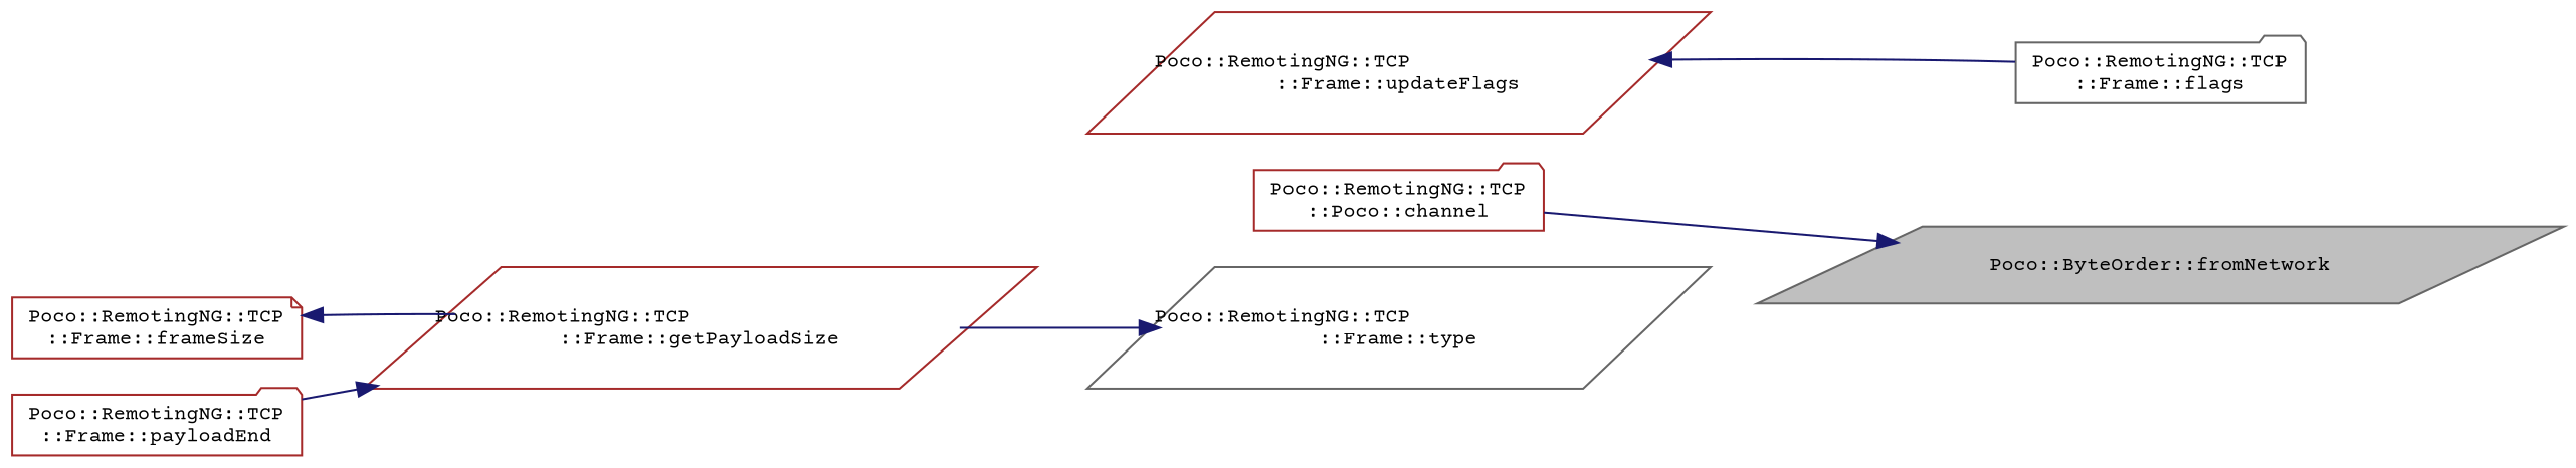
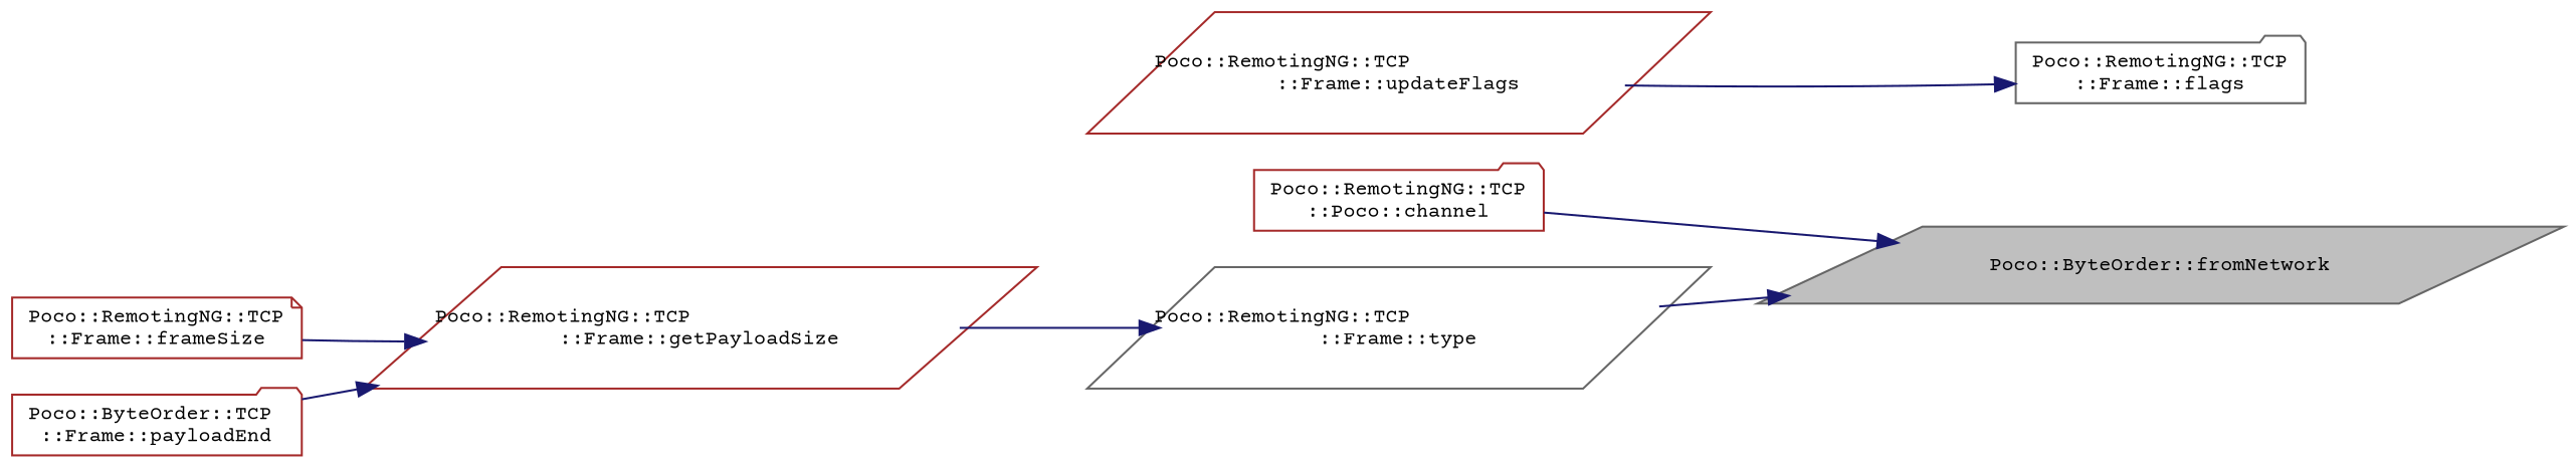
  digraph {
    fontname="Courier Prime"
    rankdir=RL
    node [color=brown fillcolor=white fontname="Courier Prime" fontsize=10 shape=parallelogram style=filled]
    edge [color=midnightblue dir=back fontname="Courier Prime" fontsize=10 labelfontname=Helvetica labelfontsize=10 style=solid]
    n1 [color=gray40 fillcolor=grey75 fontcolor=black height=0.2 label="Poco::ByteOrder::fromNetwork" width=0.4]
    n2 [height=0.2 label="Poco::RemotingNG::TCP\l::Poco::channel" shape=folder width=0.4]
    n3 [color=gray40 height=0.2 label="Poco::RemotingNG::TCP\l::Frame::type" width=0.4]
    n4 [color=gray40 height=0.2 label="Poco::RemotingNG::TCP\l::Frame::flags" shape=folder width=0.4]
    n5 [height=0.2 label="Poco::RemotingNG::TCP\l::Frame::updateFlags" width=0.4]
    n6 [height=0.2 label="Poco::RemotingNG::TCP\l::Frame::getPayloadSize" width=0.4]
    n7 [height=0.2 label="Poco::RemotingNG::TCP\l::Frame::frameSize" shape=note width=0.4]
-   n8 [height=0.2 label="Poco::RemotingNG::TCP\l::Frame::payloadEnd" shape=folder width=0.4]
+   n8 [height=0.2 label="Poco::ByteOrder::TCP\l::Frame::payloadEnd" shape=folder width=0.4]
    n1 -> n2
+   n1 -> n3
    n3 -> n6
-   n5 -> n4
-   n7 -> n6
+   n4 -> n5
+   n6 -> n7
    n6 -> n8
  }
